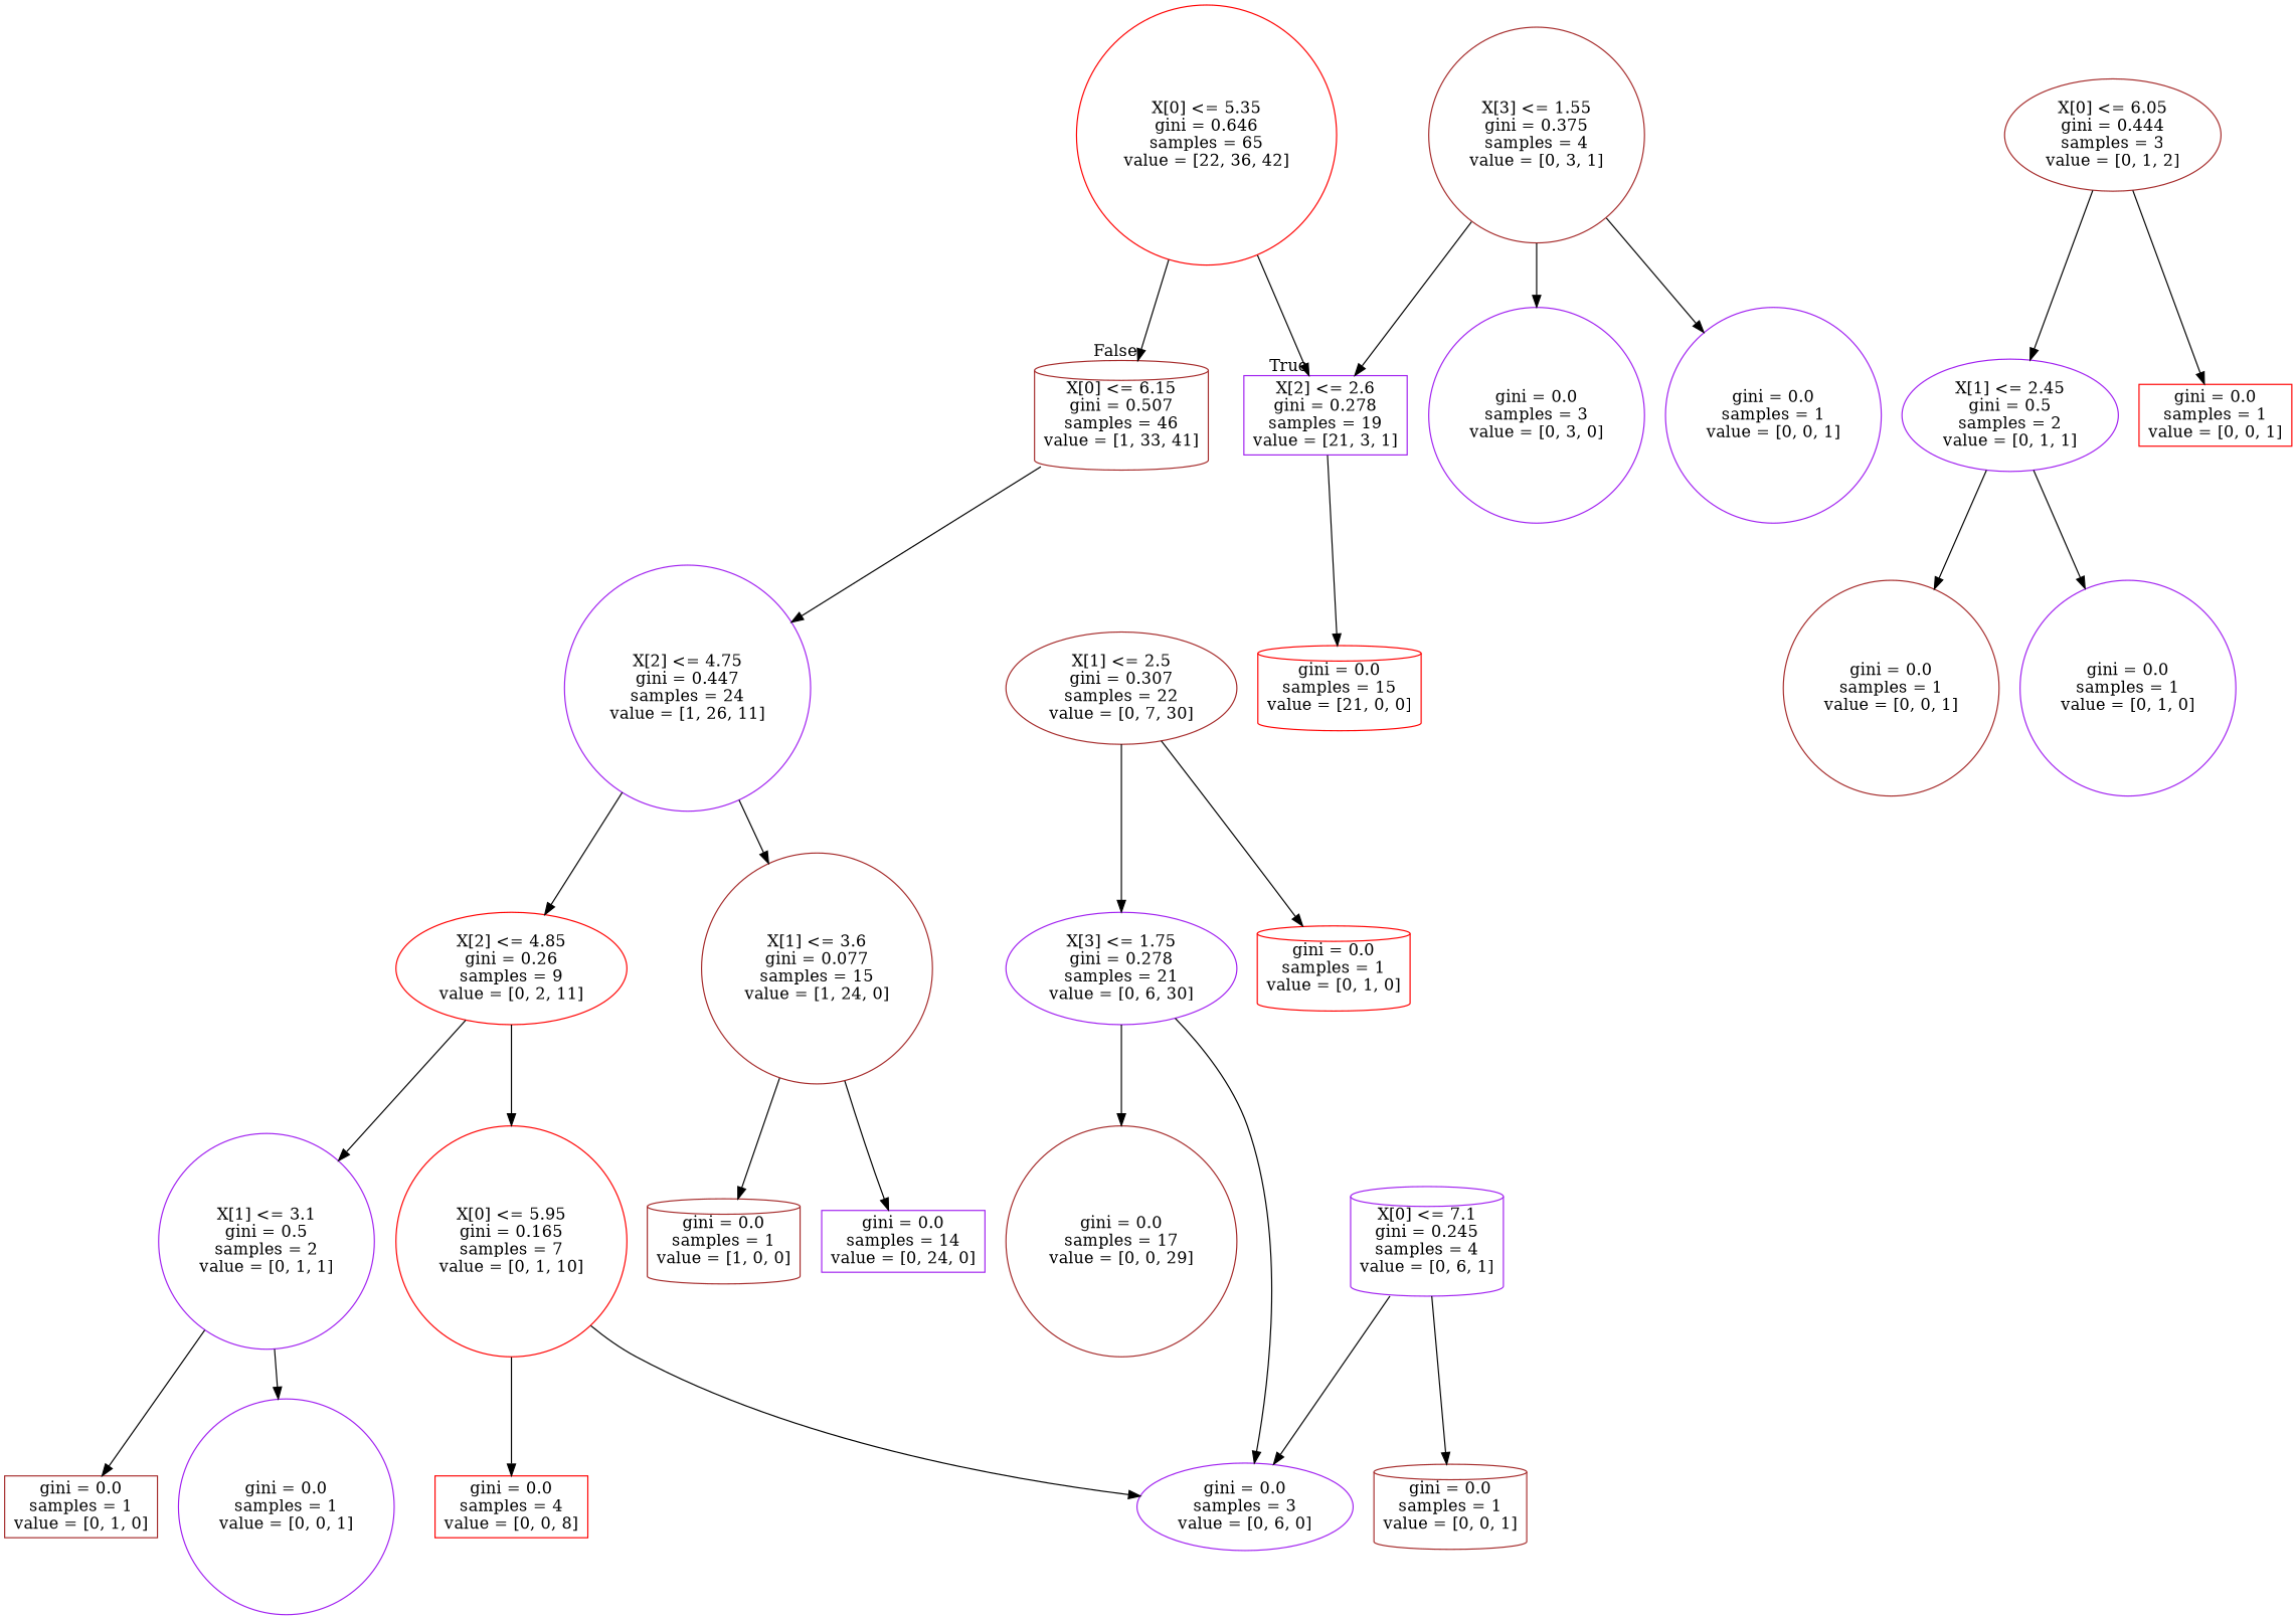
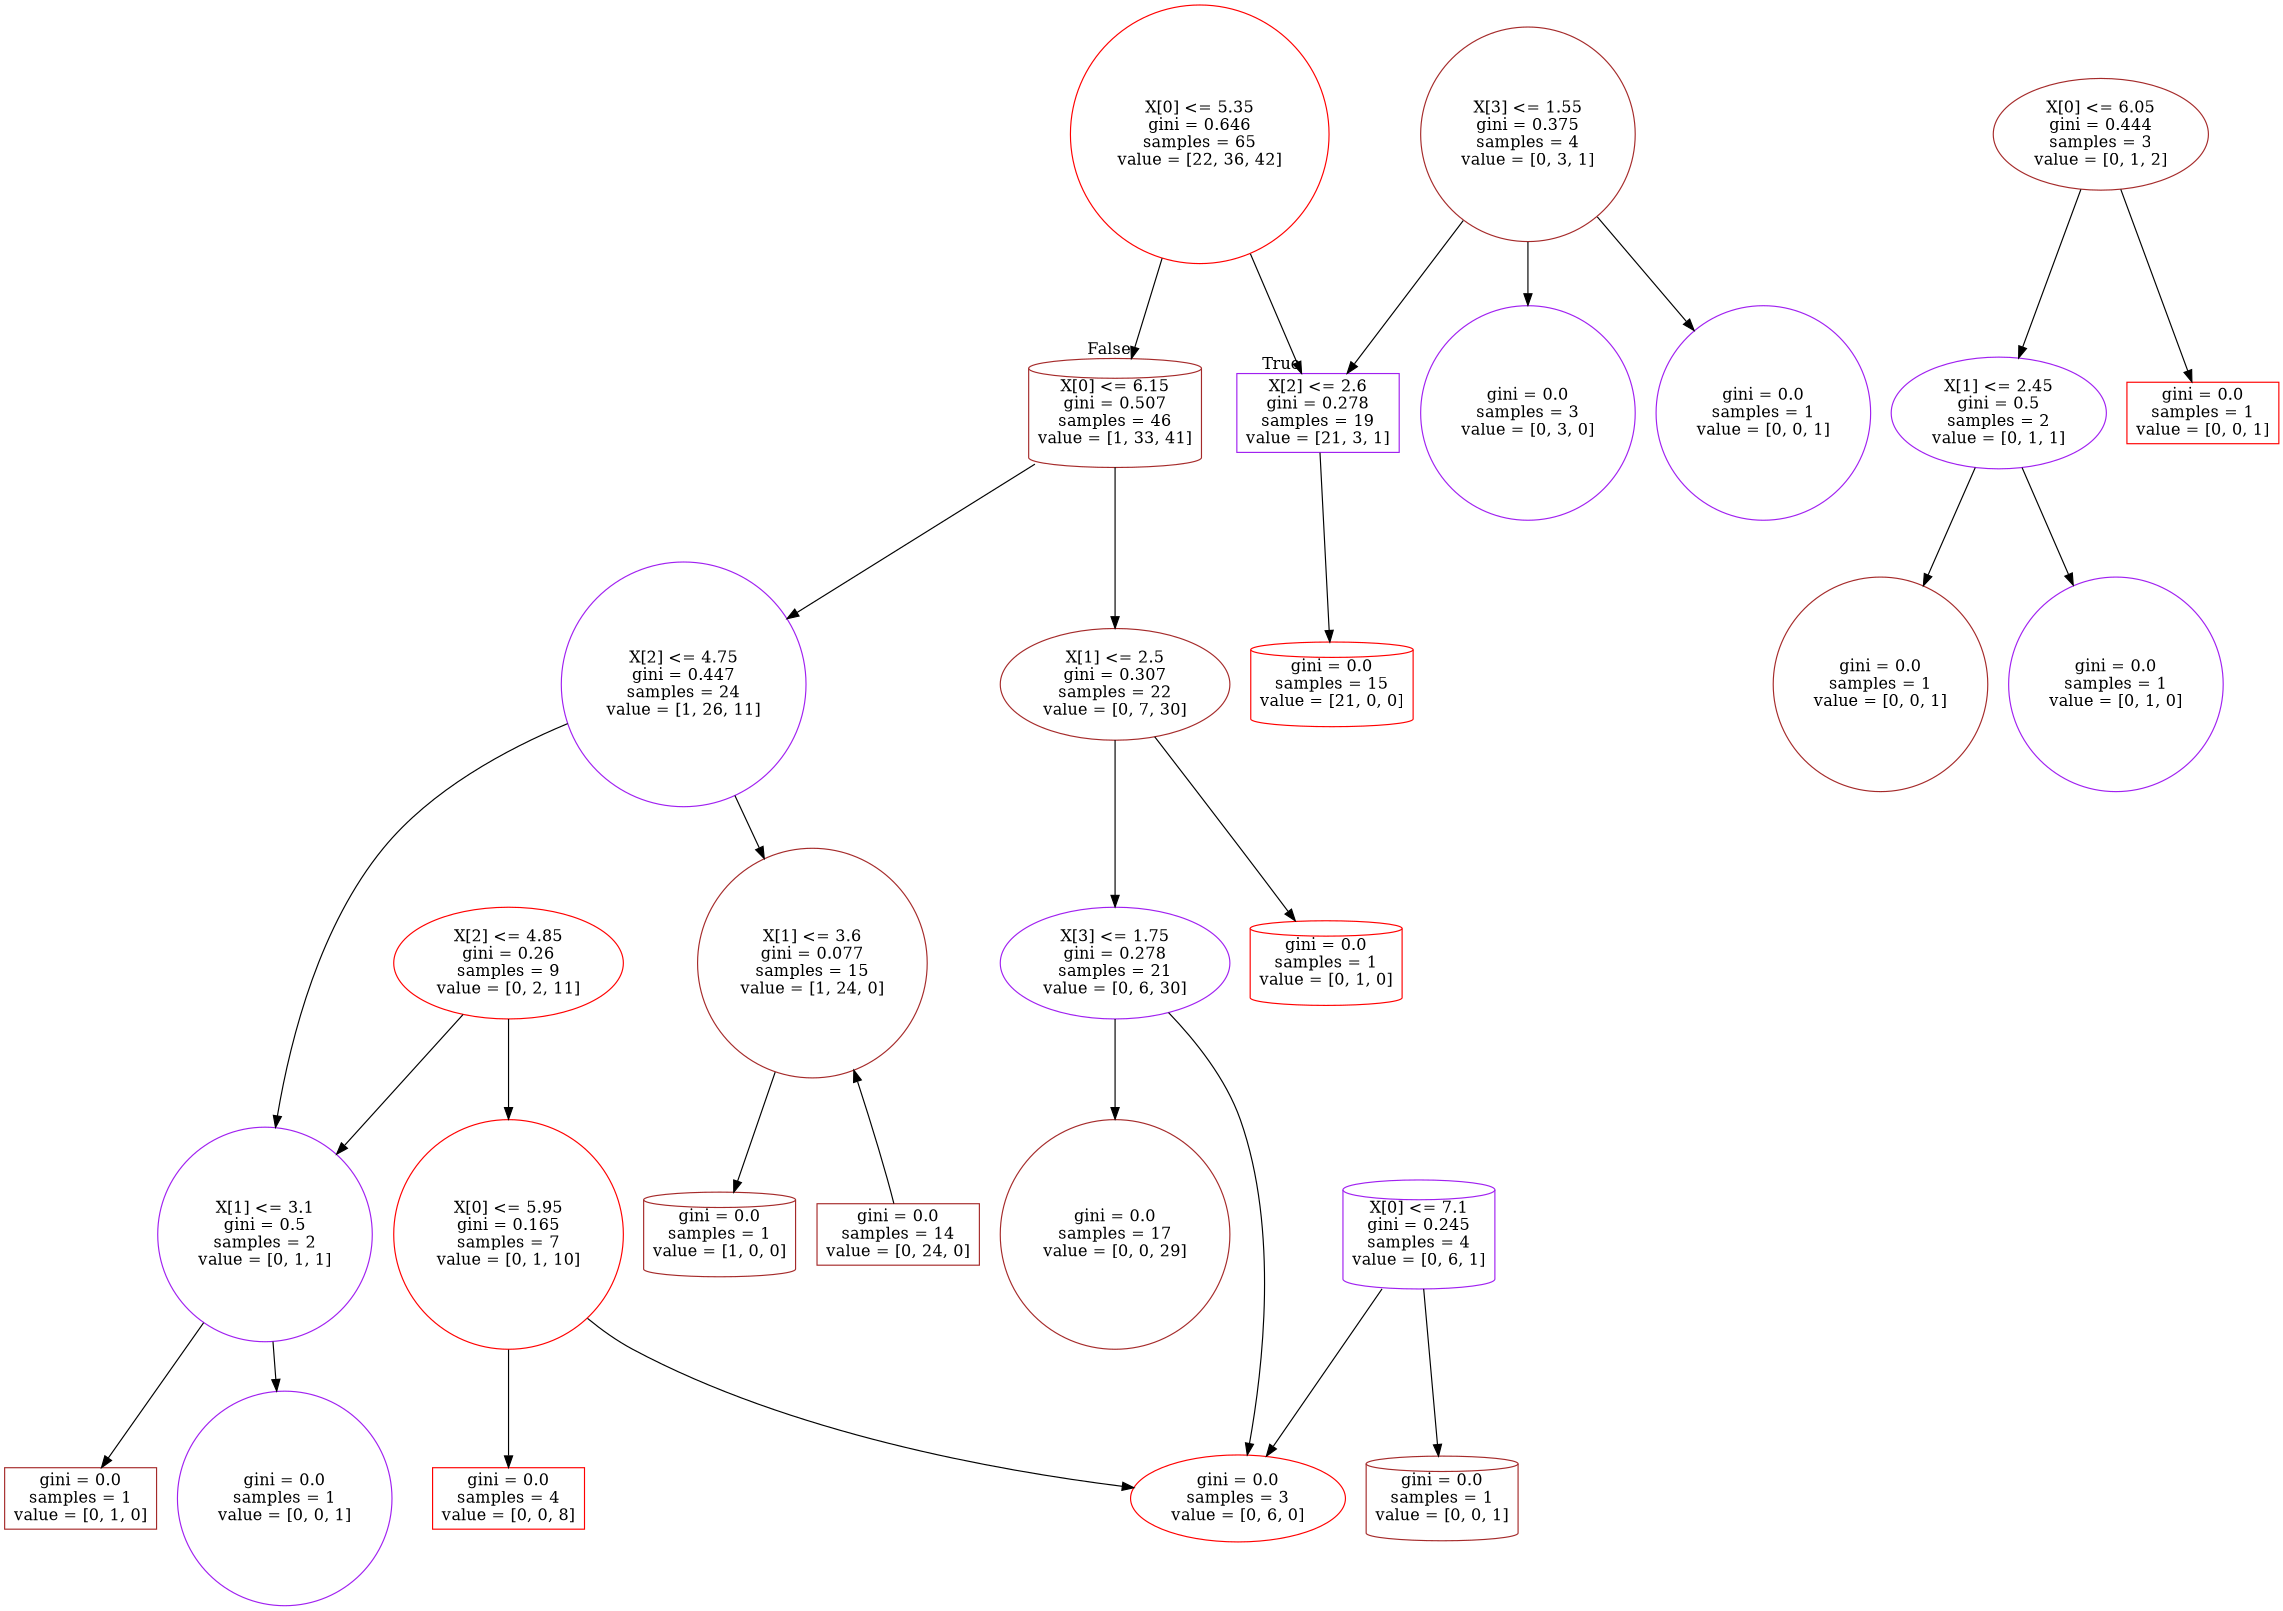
  digraph {
    node [color=purple shape=circle]
    n1 [color=red label="X[0] <= 5.35\ngini = 0.646\nsamples = 65\nvalue = [22, 36, 42]"]
    n2 [label="X[2] <= 2.6\ngini = 0.278\nsamples = 19\nvalue = [21, 3, 1]" shape=box]
    n3 [color=brown label="X[0] <= 6.15\ngini = 0.507\nsamples = 46\nvalue = [1, 33, 41]" shape=cylinder]
    n4 [color=red label="gini = 0.0\nsamples = 15\nvalue = [21, 0, 0]" shape=cylinder]
    n5 [label="X[2] <= 4.75\ngini = 0.447\nsamples = 24\nvalue = [1, 26, 11]"]
    n6 [color=brown label="X[1] <= 2.5\ngini = 0.307\nsamples = 22\nvalue = [0, 7, 30]" shape=ellipse]
    n7 [color=brown label="X[3] <= 1.55\ngini = 0.375\nsamples = 4\nvalue = [0, 3, 1]"]
    n8 [label="gini = 0.0\nsamples = 3\nvalue = [0, 3, 0]"]
    n9 [label="gini = 0.0\nsamples = 1\nvalue = [0, 0, 1]"]
    n10 [color=brown label="X[1] <= 3.6\ngini = 0.077\nsamples = 15\nvalue = [1, 24, 0]"]
    n11 [color=red label="X[2] <= 4.85\ngini = 0.26\nsamples = 9\nvalue = [0, 2, 11]" shape=ellipse]
    n12 [color=red label="gini = 0.0\nsamples = 1\nvalue = [0, 1, 0]" shape=cylinder]
    n13 [label="X[3] <= 1.75\ngini = 0.278\nsamples = 21\nvalue = [0, 6, 30]" shape=ellipse]
-   n14 [label="gini = 0.0\nsamples = 14\nvalue = [0, 24, 0]" shape=box]
+   n14 [color=brown label="gini = 0.0\nsamples = 14\nvalue = [0, 24, 0]" shape=box]
    n15 [color=brown label="gini = 0.0\nsamples = 1\nvalue = [1, 0, 0]" shape=cylinder]
    n16 [label="X[1] <= 3.1\ngini = 0.5\nsamples = 2\nvalue = [0, 1, 1]"]
    n17 [color=red label="X[0] <= 5.95\ngini = 0.165\nsamples = 7\nvalue = [0, 1, 10]"]
    n18 [label="gini = 0.0\nsamples = 1\nvalue = [0, 0, 1]"]
    n19 [color=brown label="gini = 0.0\nsamples = 1\nvalue = [0, 1, 0]" shape=box]
    n20 [color=red label="gini = 0.0\nsamples = 4\nvalue = [0, 0, 8]" shape=box]
-   n21 [label="gini = 0.0\nsamples = 3\nvalue = [0, 6, 0]" shape=ellipse]
+   n21 [color=red label="gini = 0.0\nsamples = 3\nvalue = [0, 6, 0]" shape=ellipse]
    n22 [color=brown label="X[0] <= 6.05\ngini = 0.444\nsamples = 3\nvalue = [0, 1, 2]" shape=ellipse]
    n23 [label="X[1] <= 2.45\ngini = 0.5\nsamples = 2\nvalue = [0, 1, 1]" shape=ellipse]
    n24 [color=red label="gini = 0.0\nsamples = 1\nvalue = [0, 0, 1]" shape=box]
    n25 [color=brown label="gini = 0.0\nsamples = 1\nvalue = [0, 0, 1]"]
    n26 [label="gini = 0.0\nsamples = 1\nvalue = [0, 1, 0]"]
    n27 [color=brown label="gini = 0.0\nsamples = 17\nvalue = [0, 0, 29]"]
    n28 [label="X[0] <= 7.1\ngini = 0.245\nsamples = 4\nvalue = [0, 6, 1]" shape=cylinder]
    n29 [color=brown label="gini = 0.0\nsamples = 1\nvalue = [0, 0, 1]" shape=cylinder]
    n1 -> n2 [headlabel=True labelangle=45 labeldistance=2.5]
    n1 -> n3 [headlabel=False labelangle=-45 labeldistance=2.5]
    n2 -> n4
    n3 -> n5
+   n3 -> n6
    n5 -> n10
-   n5 -> n11
+   n5 -> n16
    n6 -> n12
    n6 -> n13
    n7 -> n2
    n7 -> n8
    n7 -> n9
-   n10 -> n14
+   n14 -> n10
    n10 -> n15
    n11 -> n16
    n11 -> n17
    n13 -> n21
    n13 -> n27
    n16 -> n18
    n16 -> n19
    n17 -> n20
    n17 -> n21
    n22 -> n23
    n22 -> n24
    n23 -> n25
    n23 -> n26
    n28 -> n21
    n28 -> n29
  }
